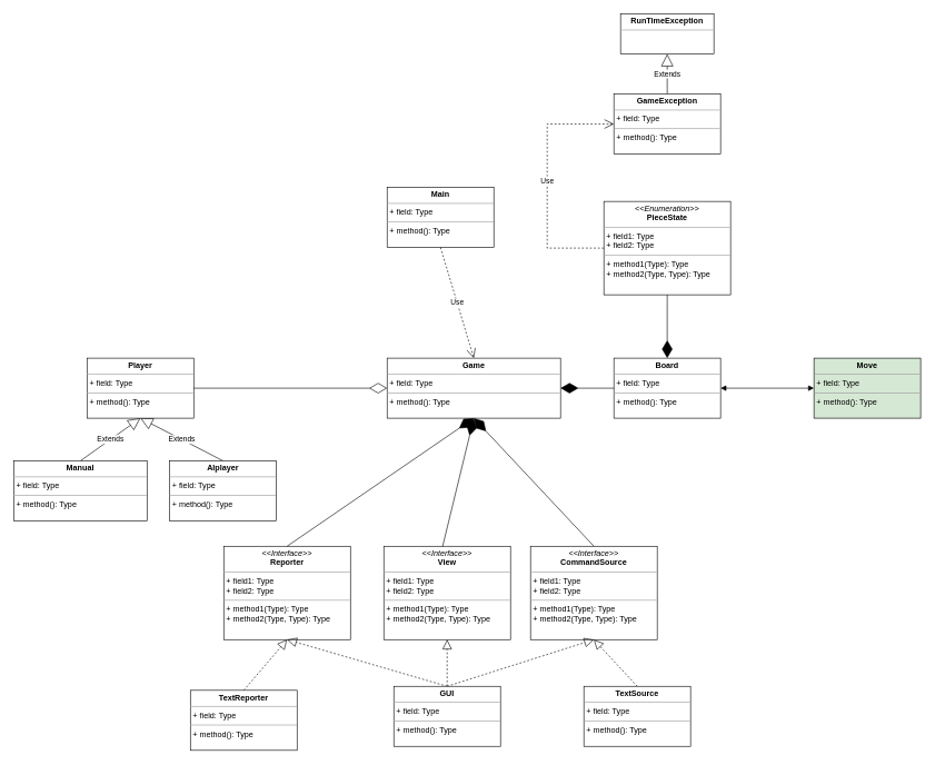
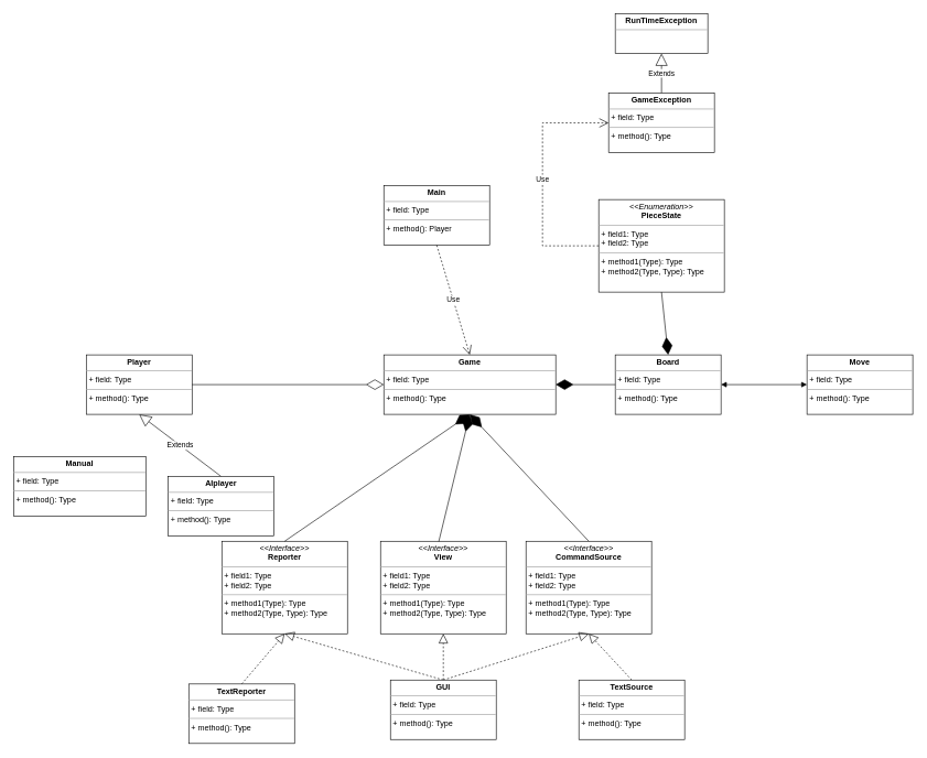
  <mxCell id="0" />
  <mxCell id="1" parent="0" />
  <mxCell id="2" value="&lt;p style=&quot;margin:0px;margin-top:4px;text-align:center;&quot;&gt;&lt;i&gt;&amp;lt;&amp;lt;Interface&amp;gt;&amp;gt;&lt;/i&gt;&lt;br&gt;&lt;b&gt;Reporter&lt;/b&gt;&lt;/p&gt;&lt;hr size=&quot;1&quot;&gt;&lt;p style=&quot;margin:0px;margin-left:4px;&quot;&gt;+ field1: Type&lt;br&gt;+ field2: Type&lt;/p&gt;&lt;hr size=&quot;1&quot;&gt;&lt;p style=&quot;margin:0px;margin-left:4px;&quot;&gt;+ method1(Type): Type&lt;br&gt;+ method2(Type, Type): Type&lt;/p&gt;" style="verticalAlign=top;align=left;overflow=fill;fontSize=12;fontFamily=Helvetica;html=1;whiteSpace=wrap;" vertex="1" parent="1"><mxGeometry x="335" y="818" width="190" height="140" as="geometry" /></mxCell>
  <mxCell id="3" value="&lt;p style=&quot;margin:0px;margin-top:4px;text-align:center;&quot;&gt;&lt;i&gt;&amp;lt;&amp;lt;Enumeration&amp;gt;&amp;gt;&lt;/i&gt;&lt;br&gt;&lt;b&gt;PieceState&lt;/b&gt;&lt;/p&gt;&lt;hr size=&quot;1&quot;&gt;&lt;p style=&quot;margin:0px;margin-left:4px;&quot;&gt;+ field1: Type&lt;br&gt;+ field2: Type&lt;/p&gt;&lt;hr size=&quot;1&quot;&gt;&lt;p style=&quot;margin:0px;margin-left:4px;&quot;&gt;+ method1(Type): Type&lt;br&gt;+ method2(Type, Type): Type&lt;/p&gt;" style="verticalAlign=top;align=left;overflow=fill;fontSize=12;fontFamily=Helvetica;html=1;whiteSpace=wrap;" vertex="1" parent="1"><mxGeometry x="905" y="301" width="190" height="140" as="geometry" /></mxCell>
  <mxCell id="4" value="&lt;p style=&quot;margin:0px;margin-top:4px;text-align:center;&quot;&gt;&lt;i&gt;&amp;lt;&amp;lt;Interface&amp;gt;&amp;gt;&lt;/i&gt;&lt;br&gt;&lt;b&gt;View&lt;/b&gt;&lt;/p&gt;&lt;hr size=&quot;1&quot;&gt;&lt;p style=&quot;margin:0px;margin-left:4px;&quot;&gt;+ field1: Type&lt;br&gt;+ field2: Type&lt;/p&gt;&lt;hr size=&quot;1&quot;&gt;&lt;p style=&quot;margin:0px;margin-left:4px;&quot;&gt;+ method1(Type): Type&lt;br&gt;+ method2(Type, Type): Type&lt;/p&gt;" style="verticalAlign=top;align=left;overflow=fill;fontSize=12;fontFamily=Helvetica;html=1;whiteSpace=wrap;" vertex="1" parent="1"><mxGeometry x="575" y="818" width="190" height="140" as="geometry" /></mxCell>
  <mxCell id="5" value="&lt;p style=&quot;margin:0px;margin-top:4px;text-align:center;&quot;&gt;&lt;i&gt;&amp;lt;&amp;lt;Interface&amp;gt;&amp;gt;&lt;/i&gt;&lt;br&gt;&lt;b&gt;CommandSource&lt;/b&gt;&lt;/p&gt;&lt;hr size=&quot;1&quot;&gt;&lt;p style=&quot;margin:0px;margin-left:4px;&quot;&gt;+ field1: Type&lt;br&gt;+ field2: Type&lt;/p&gt;&lt;hr size=&quot;1&quot;&gt;&lt;p style=&quot;margin:0px;margin-left:4px;&quot;&gt;+ method1(Type): Type&lt;br&gt;+ method2(Type, Type): Type&lt;/p&gt;" style="verticalAlign=top;align=left;overflow=fill;fontSize=12;fontFamily=Helvetica;html=1;whiteSpace=wrap;" vertex="1" parent="1"><mxGeometry x="795" y="818" width="190" height="140" as="geometry" /></mxCell>
  <mxCell id="6" value="" style="endArrow=block;dashed=1;endFill=0;endSize=12;html=1;rounded=0;entryX=0.5;entryY=1;entryDx=0;entryDy=0;exitX=0.5;exitY=0;exitDx=0;exitDy=0;" edge="1" parent="1" source="18" target="5"><mxGeometry width="160" relative="1" as="geometry"><mxPoint x="955" y="1028" as="sourcePoint" /><mxPoint x="745" y="1128" as="targetPoint" /></mxGeometry></mxCell>
  <mxCell id="7" value="" style="endArrow=block;dashed=1;endFill=0;endSize=12;html=1;rounded=0;exitX=0.5;exitY=0;exitDx=0;exitDy=0;entryX=0.5;entryY=1;entryDx=0;entryDy=0;" edge="1" parent="1" source="17" target="5"><mxGeometry width="160" relative="1" as="geometry"><mxPoint x="675" y="1038" as="sourcePoint" /><mxPoint x="725" y="1248" as="targetPoint" /></mxGeometry></mxCell>
  <mxCell id="8" value="Extends" style="endArrow=block;endSize=16;endFill=0;html=1;rounded=0;exitX=0.5;exitY=0;exitDx=0;exitDy=0;entryX=0.5;entryY=1;entryDx=0;entryDy=0;" edge="1" parent="1" source="21" target="9"><mxGeometry width="160" relative="1" as="geometry"><mxPoint x="320" y="690" as="sourcePoint" /><mxPoint x="210" y="680" as="targetPoint" /></mxGeometry></mxCell>
  <mxCell id="9" value="&lt;p style=&quot;margin:0px;margin-top:4px;text-align:center;&quot;&gt;&lt;b&gt;Player&lt;/b&gt;&lt;/p&gt;&lt;hr size=&quot;1&quot;&gt;&lt;p style=&quot;margin:0px;margin-left:4px;&quot;&gt;+ field: Type&lt;/p&gt;&lt;hr size=&quot;1&quot;&gt;&lt;p style=&quot;margin:0px;margin-left:4px;&quot;&gt;+ method(): Type&lt;/p&gt;" style="verticalAlign=top;align=left;overflow=fill;fontSize=12;fontFamily=Helvetica;html=1;whiteSpace=wrap;" vertex="1" parent="1"><mxGeometry x="130" y="536" width="160" height="90" as="geometry" /></mxCell>
- <mxCell id="10" value="Extends" style="endArrow=block;endSize=16;endFill=0;html=1;rounded=0;entryX=0.5;entryY=1;entryDx=0;entryDy=0;exitX=0.5;exitY=0;exitDx=0;exitDy=0;" edge="1" parent="1" source="20" target="9"><mxGeometry width="160" relative="1" as="geometry"><mxPoint x="90" y="690" as="sourcePoint" /><mxPoint x="560" y="660" as="targetPoint" /></mxGeometry></mxCell>
  <mxCell id="11" value="" style="endArrow=block;dashed=1;endFill=0;endSize=12;html=1;rounded=0;entryX=0.5;entryY=1;entryDx=0;entryDy=0;exitX=0.5;exitY=0;exitDx=0;exitDy=0;" edge="1" parent="1" source="16" target="2"><mxGeometry width="160" relative="1" as="geometry"><mxPoint x="485" y="1048" as="sourcePoint" /><mxPoint x="645" y="1048" as="targetPoint" /></mxGeometry></mxCell>
  <mxCell id="12" value="" style="endArrow=block;dashed=1;endFill=0;endSize=12;html=1;rounded=0;exitX=0.5;exitY=0;exitDx=0;exitDy=0;entryX=0.5;entryY=1;entryDx=0;entryDy=0;" edge="1" parent="1" source="17" target="2"><mxGeometry width="160" relative="1" as="geometry"><mxPoint x="675" y="1038" as="sourcePoint" /><mxPoint x="515" y="978" as="targetPoint" /></mxGeometry></mxCell>
  <mxCell id="13" value="" style="endArrow=block;dashed=1;endFill=0;endSize=12;html=1;rounded=0;entryX=0.5;entryY=1;entryDx=0;entryDy=0;exitX=0.5;exitY=0;exitDx=0;exitDy=0;" edge="1" parent="1" source="17" target="4"><mxGeometry width="160" relative="1" as="geometry"><mxPoint x="675" y="1038" as="sourcePoint" /><mxPoint x="545" y="918" as="targetPoint" /></mxGeometry></mxCell>
  <mxCell id="14" value="&lt;p style=&quot;margin:0px;margin-top:4px;text-align:center;&quot;&gt;&lt;b&gt;RunTimeException&lt;/b&gt;&lt;/p&gt;&lt;hr size=&quot;1&quot;&gt;&lt;div style=&quot;height:2px;&quot;&gt;&lt;/div&gt;" style="verticalAlign=top;align=left;overflow=fill;fontSize=12;fontFamily=Helvetica;html=1;whiteSpace=wrap;" vertex="1" parent="1"><mxGeometry x="930" y="20" width="140" height="60" as="geometry" /></mxCell>
  <mxCell id="15" value="Extends" style="endArrow=block;endSize=16;endFill=0;html=1;rounded=0;exitX=0.5;exitY=0;exitDx=0;exitDy=0;entryX=0.5;entryY=1;entryDx=0;entryDy=0;" edge="1" parent="1" source="19" target="14"><mxGeometry width="160" relative="1" as="geometry"><mxPoint x="1170" y="50" as="sourcePoint" /><mxPoint x="1330" y="50" as="targetPoint" /></mxGeometry></mxCell>
  <mxCell id="16" value="&lt;p style=&quot;margin:0px;margin-top:4px;text-align:center;&quot;&gt;&lt;b&gt;TextReporter&lt;/b&gt;&lt;/p&gt;&lt;hr size=&quot;1&quot;&gt;&lt;p style=&quot;margin:0px;margin-left:4px;&quot;&gt;+ field: Type&lt;/p&gt;&lt;hr size=&quot;1&quot;&gt;&lt;p style=&quot;margin:0px;margin-left:4px;&quot;&gt;+ method(): Type&lt;/p&gt;" style="verticalAlign=top;align=left;overflow=fill;fontSize=12;fontFamily=Helvetica;html=1;whiteSpace=wrap;" vertex="1" parent="1"><mxGeometry x="285" y="1034" width="160" height="90" as="geometry" /></mxCell>
  <mxCell id="17" value="&lt;p style=&quot;margin:0px;margin-top:4px;text-align:center;&quot;&gt;&lt;b&gt;GUI&lt;/b&gt;&lt;/p&gt;&lt;hr size=&quot;1&quot;&gt;&lt;p style=&quot;margin:0px;margin-left:4px;&quot;&gt;+ field: Type&lt;/p&gt;&lt;hr size=&quot;1&quot;&gt;&lt;p style=&quot;margin:0px;margin-left:4px;&quot;&gt;+ method(): Type&lt;/p&gt;" style="verticalAlign=top;align=left;overflow=fill;fontSize=12;fontFamily=Helvetica;html=1;whiteSpace=wrap;" vertex="1" parent="1"><mxGeometry x="590" y="1028" width="160" height="90" as="geometry" /></mxCell>
  <mxCell id="18" value="&lt;p style=&quot;margin:0px;margin-top:4px;text-align:center;&quot;&gt;&lt;b&gt;TextSource&lt;/b&gt;&lt;/p&gt;&lt;hr size=&quot;1&quot;&gt;&lt;p style=&quot;margin:0px;margin-left:4px;&quot;&gt;+ field: Type&lt;/p&gt;&lt;hr size=&quot;1&quot;&gt;&lt;p style=&quot;margin:0px;margin-left:4px;&quot;&gt;+ method(): Type&lt;/p&gt;" style="verticalAlign=top;align=left;overflow=fill;fontSize=12;fontFamily=Helvetica;html=1;whiteSpace=wrap;" vertex="1" parent="1"><mxGeometry x="875" y="1028" width="160" height="90" as="geometry" /></mxCell>
  <mxCell id="19" value="&lt;p style=&quot;margin:0px;margin-top:4px;text-align:center;&quot;&gt;&lt;b&gt;GameException&lt;/b&gt;&lt;/p&gt;&lt;hr size=&quot;1&quot;&gt;&lt;p style=&quot;margin:0px;margin-left:4px;&quot;&gt;+ field: Type&lt;/p&gt;&lt;hr size=&quot;1&quot;&gt;&lt;p style=&quot;margin:0px;margin-left:4px;&quot;&gt;+ method(): Type&lt;/p&gt;" style="verticalAlign=top;align=left;overflow=fill;fontSize=12;fontFamily=Helvetica;html=1;whiteSpace=wrap;" vertex="1" parent="1"><mxGeometry x="920" y="140" width="160" height="90" as="geometry" /></mxCell>
  <mxCell id="20" value="&lt;p style=&quot;margin:0px;margin-top:4px;text-align:center;&quot;&gt;&lt;b&gt;Manual&lt;/b&gt;&lt;/p&gt;&lt;hr size=&quot;1&quot;&gt;&lt;p style=&quot;margin:0px;margin-left:4px;&quot;&gt;+ field: Type&lt;/p&gt;&lt;hr size=&quot;1&quot;&gt;&lt;p style=&quot;margin:0px;margin-left:4px;&quot;&gt;+ method(): Type&lt;/p&gt;" style="verticalAlign=top;align=left;overflow=fill;fontSize=12;fontFamily=Helvetica;html=1;whiteSpace=wrap;" vertex="1" parent="1"><mxGeometry x="20" y="690" width="200" height="90" as="geometry" /></mxCell>
- <mxCell id="21" value="&lt;p style=&quot;margin:0px;margin-top:4px;text-align:center;&quot;&gt;&lt;b&gt;AIplayer&lt;/b&gt;&lt;/p&gt;&lt;hr size=&quot;1&quot;&gt;&lt;p style=&quot;margin:0px;margin-left:4px;&quot;&gt;+ field: Type&lt;/p&gt;&lt;hr size=&quot;1&quot;&gt;&lt;p style=&quot;margin:0px;margin-left:4px;&quot;&gt;+ method(): Type&lt;/p&gt;" style="verticalAlign=top;align=left;overflow=fill;fontSize=12;fontFamily=Helvetica;html=1;whiteSpace=wrap;" vertex="1" parent="1"><mxGeometry x="254" y="690" width="160" height="90" as="geometry" /></mxCell>
+ <mxCell id="21" value="&lt;p style=&quot;margin:0px;margin-top:4px;text-align:center;&quot;&gt;&lt;b&gt;AIplayer&lt;/b&gt;&lt;/p&gt;&lt;hr size=&quot;1&quot;&gt;&lt;p style=&quot;margin:0px;margin-left:4px;&quot;&gt;+ field: Type&lt;/p&gt;&lt;hr size=&quot;1&quot;&gt;&lt;p style=&quot;margin:0px;margin-left:4px;&quot;&gt;+ method(): Type&lt;/p&gt;" style="verticalAlign=top;align=left;overflow=fill;fontSize=12;fontFamily=Helvetica;html=1;whiteSpace=wrap;" vertex="1" parent="1"><mxGeometry x="254" y="720" width="160" height="90" as="geometry" /></mxCell>
  <mxCell id="22" value="&lt;p style=&quot;margin:0px;margin-top:4px;text-align:center;&quot;&gt;&lt;b&gt;Game&lt;/b&gt;&lt;/p&gt;&lt;hr size=&quot;1&quot;&gt;&lt;p style=&quot;margin:0px;margin-left:4px;&quot;&gt;+ field: Type&lt;/p&gt;&lt;hr size=&quot;1&quot;&gt;&lt;p style=&quot;margin:0px;margin-left:4px;&quot;&gt;+ method(): Type&lt;/p&gt;" style="verticalAlign=top;align=left;overflow=fill;fontSize=12;fontFamily=Helvetica;html=1;whiteSpace=wrap;" vertex="1" parent="1"><mxGeometry x="580" y="536" width="260" height="90" as="geometry" /></mxCell>
- <mxCell id="23" value="&lt;p style=&quot;margin:0px;margin-top:4px;text-align:center;&quot;&gt;&lt;b&gt;Board&lt;/b&gt;&lt;/p&gt;&lt;hr size=&quot;1&quot;&gt;&lt;p style=&quot;margin:0px;margin-left:4px;&quot;&gt;+ field: Type&lt;/p&gt;&lt;hr size=&quot;1&quot;&gt;&lt;p style=&quot;margin:0px;margin-left:4px;&quot;&gt;+ method(): Type&lt;/p&gt;" style="verticalAlign=top;align=left;overflow=fill;fontSize=12;fontFamily=Helvetica;html=1;whiteSpace=wrap;" vertex="1" parent="1"><mxGeometry x="920" y="536" width="160" height="90" as="geometry" /></mxCell>
- <mxCell id="24" value="&lt;p style=&quot;margin:0px;margin-top:4px;text-align:center;&quot;&gt;&lt;b&gt;Main&lt;/b&gt;&lt;/p&gt;&lt;hr size=&quot;1&quot;&gt;&lt;p style=&quot;margin:0px;margin-left:4px;&quot;&gt;+ field: Type&lt;/p&gt;&lt;hr size=&quot;1&quot;&gt;&lt;p style=&quot;margin:0px;margin-left:4px;&quot;&gt;+ method(): Type&lt;/p&gt;" style="verticalAlign=top;align=left;overflow=fill;fontSize=12;fontFamily=Helvetica;html=1;whiteSpace=wrap;" vertex="1" parent="1"><mxGeometry x="580" y="280" width="160" height="90" as="geometry" /></mxCell>
+ <mxCell id="23" value="&lt;p style=&quot;margin:0px;margin-top:4px;text-align:center;&quot;&gt;&lt;b&gt;Board&lt;/b&gt;&lt;/p&gt;&lt;hr size=&quot;1&quot;&gt;&lt;p style=&quot;margin:0px;margin-left:4px;&quot;&gt;+ field: Type&lt;/p&gt;&lt;hr size=&quot;1&quot;&gt;&lt;p style=&quot;margin:0px;margin-left:4px;&quot;&gt;+ method(): Type&lt;/p&gt;" style="verticalAlign=top;align=left;overflow=fill;fontSize=12;fontFamily=Helvetica;html=1;whiteSpace=wrap;" vertex="1" parent="1"><mxGeometry x="930" y="536" width="160" height="90" as="geometry" /></mxCell>
+ <mxCell id="24" value="&lt;p style=&quot;margin:0px;margin-top:4px;text-align:center;&quot;&gt;&lt;b&gt;Main&lt;/b&gt;&lt;/p&gt;&lt;hr size=&quot;1&quot;&gt;&lt;p style=&quot;margin:0px;margin-left:4px;&quot;&gt;+ field: Type&lt;/p&gt;&lt;hr size=&quot;1&quot;&gt;&lt;p style=&quot;margin:0px;margin-left:4px;&quot;&gt;+ method(): Player&lt;/p&gt;" style="verticalAlign=top;align=left;overflow=fill;fontSize=12;fontFamily=Helvetica;html=1;whiteSpace=wrap;" vertex="1" parent="1"><mxGeometry x="580" y="280" width="160" height="90" as="geometry" /></mxCell>
  <mxCell id="25" value="Use" style="endArrow=open;endSize=12;dashed=1;html=1;rounded=0;entryX=0.5;entryY=0;entryDx=0;entryDy=0;exitX=0.5;exitY=1;exitDx=0;exitDy=0;" edge="1" parent="1" source="24" target="22"><mxGeometry width="160" relative="1" as="geometry"><mxPoint x="670" y="420" as="sourcePoint" /><mxPoint x="810" y="500" as="targetPoint" /></mxGeometry></mxCell>
  <mxCell id="26" value="Use" style="endArrow=open;endSize=12;dashed=1;html=1;rounded=0;exitX=0;exitY=0.5;exitDx=0;exitDy=0;entryX=0;entryY=0.5;entryDx=0;entryDy=0;edgeStyle=orthogonalEdgeStyle;" edge="1" parent="1" source="3" target="19"><mxGeometry width="160" relative="1" as="geometry"><mxPoint x="1170" y="500" as="sourcePoint" /><mxPoint x="1330" y="500" as="targetPoint" /><Array as="points"><mxPoint x="820" y="371" /><mxPoint x="820" y="185" /></Array></mxGeometry></mxCell>
- <mxCell id="27" value="&lt;p style=&quot;margin:0px;margin-top:4px;text-align:center;&quot;&gt;&lt;b&gt;Move&lt;/b&gt;&lt;/p&gt;&lt;hr size=&quot;1&quot;&gt;&lt;p style=&quot;margin:0px;margin-left:4px;&quot;&gt;+ field: Type&lt;/p&gt;&lt;hr size=&quot;1&quot;&gt;&lt;p style=&quot;margin:0px;margin-left:4px;&quot;&gt;+ method(): Type&lt;/p&gt;" style="verticalAlign=top;align=left;overflow=fill;fontSize=12;fontFamily=Helvetica;html=1;whiteSpace=wrap;fillColor=#d5e8d4;" vertex="1" parent="1"><mxGeometry x="1220" y="536" width="160" height="90" as="geometry" /></mxCell>
+ <mxCell id="27" value="&lt;p style=&quot;margin:0px;margin-top:4px;text-align:center;&quot;&gt;&lt;b&gt;Move&lt;/b&gt;&lt;/p&gt;&lt;hr size=&quot;1&quot;&gt;&lt;p style=&quot;margin:0px;margin-left:4px;&quot;&gt;+ field: Type&lt;/p&gt;&lt;hr size=&quot;1&quot;&gt;&lt;p style=&quot;margin:0px;margin-left:4px;&quot;&gt;+ method(): Type&lt;/p&gt;" style="verticalAlign=top;align=left;overflow=fill;fontSize=12;fontFamily=Helvetica;html=1;whiteSpace=wrap;" vertex="1" parent="1"><mxGeometry x="1220" y="536" width="160" height="90" as="geometry" /></mxCell>
  <mxCell id="28" value="" style="endArrow=block;startArrow=block;endFill=1;startFill=1;html=1;rounded=0;entryX=0;entryY=0.5;entryDx=0;entryDy=0;exitX=1;exitY=0.5;exitDx=0;exitDy=0;" edge="1" parent="1" source="23" target="27"><mxGeometry width="160" relative="1" as="geometry"><mxPoint x="890" y="600" as="sourcePoint" /><mxPoint x="1050" y="600" as="targetPoint" /></mxGeometry></mxCell>
  <mxCell id="29" value="" style="endArrow=diamondThin;endFill=0;endSize=24;html=1;rounded=0;entryX=0;entryY=0.5;entryDx=0;entryDy=0;exitX=1;exitY=0.5;exitDx=0;exitDy=0;" edge="1" parent="1" source="9" target="22"><mxGeometry width="160" relative="1" as="geometry"><mxPoint x="390" y="580.5" as="sourcePoint" /><mxPoint x="550" y="580.5" as="targetPoint" /></mxGeometry></mxCell>
  <mxCell id="30" value="" style="endArrow=diamondThin;endFill=1;endSize=24;html=1;rounded=0;entryX=0.5;entryY=1;entryDx=0;entryDy=0;exitX=0.5;exitY=0;exitDx=0;exitDy=0;" edge="1" parent="1" source="2" target="22"><mxGeometry width="160" relative="1" as="geometry"><mxPoint x="430" y="760" as="sourcePoint" /><mxPoint x="590" y="760" as="targetPoint" /></mxGeometry></mxCell>
  <mxCell id="31" value="" style="endArrow=diamondThin;endFill=1;endSize=24;html=1;rounded=0;entryX=0.5;entryY=1;entryDx=0;entryDy=0;exitX=0.464;exitY=0.003;exitDx=0;exitDy=0;exitPerimeter=0;" edge="1" parent="1" source="4" target="22"><mxGeometry width="160" relative="1" as="geometry"><mxPoint x="430" y="760" as="sourcePoint" /><mxPoint x="590" y="760" as="targetPoint" /></mxGeometry></mxCell>
  <mxCell id="32" value="" style="endArrow=diamondThin;endFill=1;endSize=24;html=1;rounded=0;entryX=0.5;entryY=1;entryDx=0;entryDy=0;exitX=0.5;exitY=0;exitDx=0;exitDy=0;" edge="1" parent="1" source="5" target="22"><mxGeometry width="160" relative="1" as="geometry"><mxPoint x="430" y="760" as="sourcePoint" /><mxPoint x="590" y="760" as="targetPoint" /></mxGeometry></mxCell>
  <mxCell id="33" value="" style="endArrow=diamondThin;endFill=1;endSize=24;html=1;rounded=0;exitX=0;exitY=0.5;exitDx=0;exitDy=0;entryX=1;entryY=0.5;entryDx=0;entryDy=0;" edge="1" parent="1" source="23" target="22"><mxGeometry width="160" relative="1" as="geometry"><mxPoint x="680" y="600" as="sourcePoint" /><mxPoint x="800" y="550" as="targetPoint" /></mxGeometry></mxCell>
  <mxCell id="34" value="" style="endArrow=diamondThin;endFill=1;endSize=24;html=1;rounded=0;exitX=0.5;exitY=1;exitDx=0;exitDy=0;entryX=0.5;entryY=0;entryDx=0;entryDy=0;" edge="1" parent="1" source="3" target="23"><mxGeometry width="160" relative="1" as="geometry"><mxPoint x="830" y="530" as="sourcePoint" /><mxPoint x="990" y="530" as="targetPoint" /></mxGeometry></mxCell>
